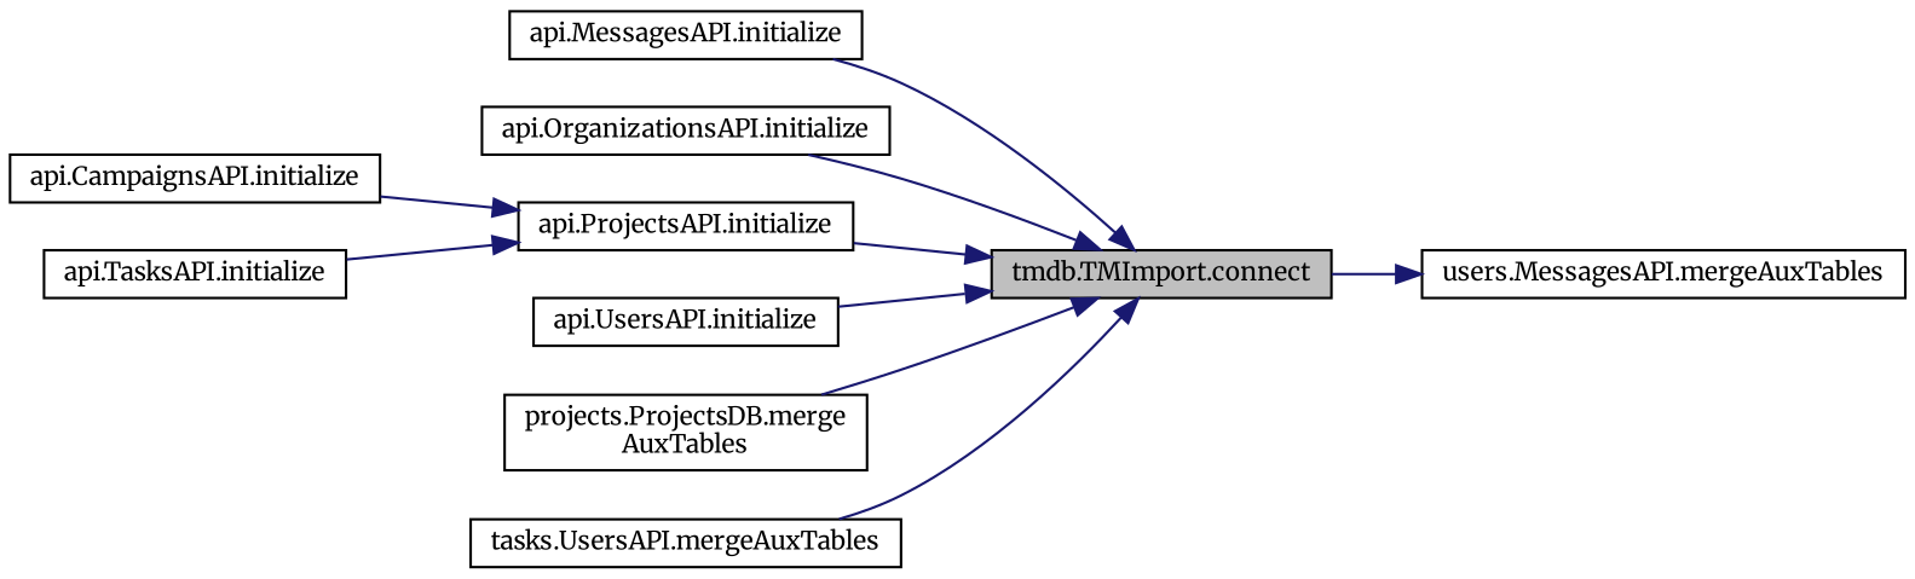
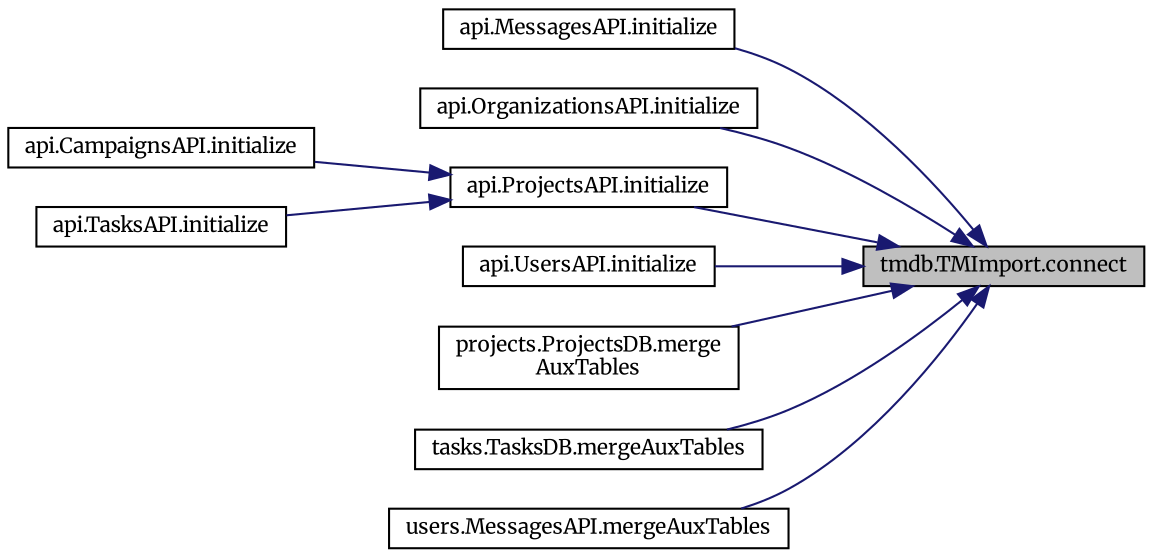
  digraph {
    fontname=Merriweather
    rankdir=RL
    node [color=black fillcolor=white fontname=Merriweather fontsize=10 shape=record style=filled]
    edge [color=midnightblue dir=back fontname=Merriweather fontsize=10 labelfontname=Helvetica labelfontsize=10 style=solid]
    n1 [fillcolor=grey75 fontcolor=black height=0.2 label="tmdb.TMImport.connect" width=0.4]
    n2 [height=0.2 label="api.MessagesAPI.initialize" width=0.4]
    n3 [height=0.2 label="api.OrganizationsAPI.initialize" width=0.4]
    n4 [height=0.2 label="api.ProjectsAPI.initialize" width=0.4]
    n5 [height=0.2 label="api.UsersAPI.initialize" width=0.4]
    n6 [height=0.2 label="projects.ProjectsDB.merge\lAuxTables" width=0.4]
-   n7 [height=0.2 label="tasks.UsersAPI.mergeAuxTables" width=0.4]
+   n7 [height=0.2 label="tasks.TasksDB.mergeAuxTables" width=0.4]
    n8 [height=0.2 label="users.MessagesAPI.mergeAuxTables" width=0.4]
    n9 [height=0.2 label="api.CampaignsAPI.initialize" width=0.4]
    n10 [height=0.2 label="api.TasksAPI.initialize" width=0.4]
    n1 -> n2
    n1 -> n3
    n1 -> n4
    n1 -> n5
    n1 -> n6
    n1 -> n7
-   n8 -> n1
+   n1 -> n8
    n4 -> n9
    n4 -> n10
  }
